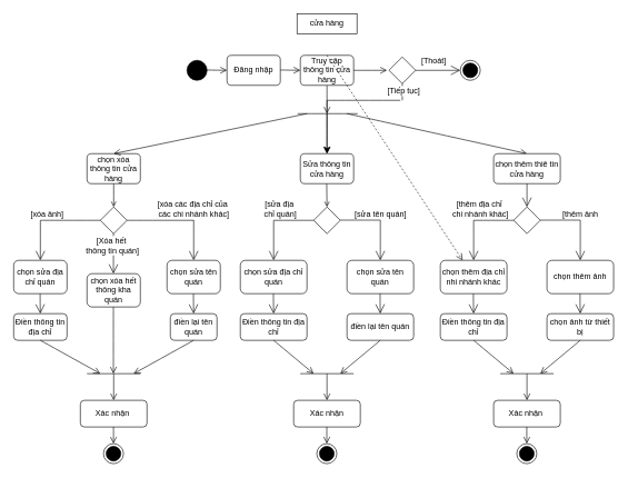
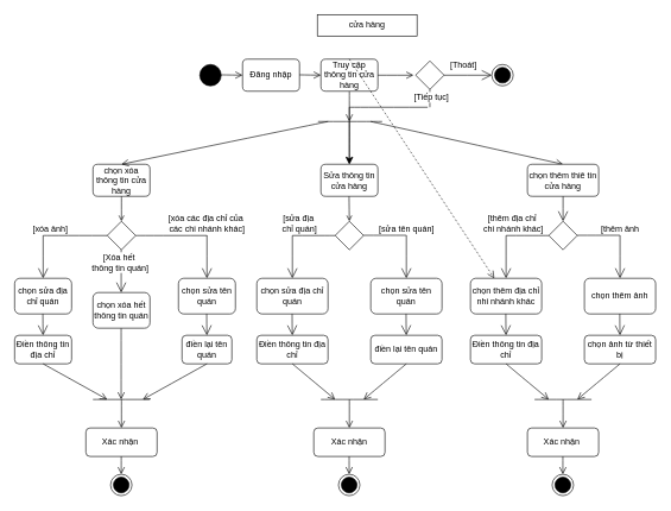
  <mxCell id="0" />
  <mxCell id="1" parent="0" />
  <mxCell id="2" value="" style="ellipse;fillColor=strokeColor;html=1;" vertex="1" parent="1"><mxGeometry x="280" y="90" width="30" height="30" as="geometry" /></mxCell>
  <mxCell id="3" value="Đăng nhập" style="rounded=1;whiteSpace=wrap;html=1;" vertex="1" parent="1"><mxGeometry x="340" y="82.5" width="80" height="45" as="geometry" /></mxCell>
  <mxCell id="4" value="" style="endArrow=open;startArrow=none;endFill=0;startFill=0;endSize=8;html=1;verticalAlign=bottom;labelBackgroundColor=none;strokeWidth=1;rounded=0;fontSize=12;curved=1;entryX=0;entryY=0.5;entryDx=0;entryDy=0;" edge="1" parent="1" target="3"><mxGeometry width="160" relative="1" as="geometry"><mxPoint x="310" y="104.5" as="sourcePoint" /><mxPoint x="470" y="104.5" as="targetPoint" /></mxGeometry></mxCell>
  <mxCell id="5" value="" style="edgeStyle=none;curved=1;rounded=0;orthogonalLoop=1;jettySize=auto;html=1;fontSize=12;startSize=8;endSize=8;" edge="1" parent="1" source="6" target="12"><mxGeometry relative="1" as="geometry" /></mxCell>
  <mxCell id="6" value="Truy cập thông tin cửa hàng" style="rounded=1;whiteSpace=wrap;html=1;" vertex="1" parent="1"><mxGeometry x="450" y="82.5" width="80" height="45" as="geometry" /></mxCell>
  <mxCell id="7" value="" style="endArrow=open;startArrow=none;endFill=0;startFill=0;endSize=8;html=1;verticalAlign=bottom;labelBackgroundColor=none;strokeWidth=1;rounded=0;fontSize=12;curved=1;entryX=0;entryY=0.5;entryDx=0;entryDy=0;" edge="1" parent="1"><mxGeometry width="160" relative="1" as="geometry"><mxPoint x="420" y="104.5" as="sourcePoint" /><mxPoint x="450" y="105" as="targetPoint" /></mxGeometry></mxCell>
  <mxCell id="8" value="" style="endArrow=open;startArrow=none;endFill=0;startFill=0;endSize=8;html=1;verticalAlign=bottom;labelBackgroundColor=none;strokeWidth=1;rounded=0;fontSize=12;curved=1;" edge="1" parent="1"><mxGeometry width="160" relative="1" as="geometry"><mxPoint x="490" y="150" as="sourcePoint" /><mxPoint x="490" y="170" as="targetPoint" /></mxGeometry></mxCell>
  <mxCell id="9" value="" style="endArrow=none;html=1;rounded=0;fontSize=12;startSize=8;endSize=8;curved=1;" edge="1" parent="1"><mxGeometry width="50" height="50" relative="1" as="geometry"><mxPoint x="536" y="170" as="sourcePoint" /><mxPoint x="446" y="170" as="targetPoint" /></mxGeometry></mxCell>
  <mxCell id="10" value="" style="endArrow=open;startArrow=none;endFill=0;startFill=0;endSize=8;html=1;verticalAlign=bottom;labelBackgroundColor=none;strokeWidth=1;rounded=0;fontSize=12;curved=1;entryX=0.5;entryY=0;entryDx=0;entryDy=0;" edge="1" parent="1" target="11"><mxGeometry width="160" relative="1" as="geometry"><mxPoint x="520" y="170" as="sourcePoint" /><mxPoint x="570" y="230" as="targetPoint" /></mxGeometry></mxCell>
  <mxCell id="11" value="chọn thêm thiê tin cửa hàng" style="rounded=1;whiteSpace=wrap;html=1;" vertex="1" parent="1"><mxGeometry x="740" y="230" width="100" height="45" as="geometry" /></mxCell>
  <mxCell id="12" value="Sửa thông tin cửa hàng" style="rounded=1;whiteSpace=wrap;html=1;" vertex="1" parent="1"><mxGeometry x="450" y="230" width="80" height="45" as="geometry" /></mxCell>
  <mxCell id="13" value="" style="endArrow=open;startArrow=none;endFill=0;startFill=0;endSize=8;html=1;verticalAlign=bottom;labelBackgroundColor=none;strokeWidth=1;rounded=0;fontSize=12;curved=1;entryX=0.5;entryY=0;entryDx=0;entryDy=0;" edge="1" parent="1" target="12"><mxGeometry width="160" relative="1" as="geometry"><mxPoint x="490" y="170" as="sourcePoint" /><mxPoint x="640" y="105.63" as="targetPoint" /></mxGeometry></mxCell>
  <mxCell id="14" value="chọn xóa thông tin cửa hàng" style="rounded=1;whiteSpace=wrap;html=1;" vertex="1" parent="1"><mxGeometry x="130" y="230" width="80" height="45" as="geometry" /></mxCell>
  <mxCell id="15" value="" style="endArrow=open;startArrow=none;endFill=0;startFill=0;endSize=8;html=1;verticalAlign=bottom;labelBackgroundColor=none;strokeWidth=1;rounded=0;fontSize=12;curved=1;entryX=0.5;entryY=0;entryDx=0;entryDy=0;" edge="1" parent="1" target="14"><mxGeometry width="160" relative="1" as="geometry"><mxPoint x="460" y="170" as="sourcePoint" /><mxPoint x="650" y="115.63" as="targetPoint" /></mxGeometry></mxCell>
  <mxCell id="16" value="" style="endArrow=open;html=1;rounded=0;align=center;verticalAlign=top;endFill=0;labelBackgroundColor=none;endSize=6;fontSize=12;curved=1;exitX=0.5;exitY=1;exitDx=0;exitDy=0;" edge="1" parent="1" source="14"><mxGeometry relative="1" as="geometry"><mxPoint x="170" y="310" as="targetPoint" /></mxGeometry></mxCell>
  <mxCell id="17" value="" style="endArrow=open;html=1;rounded=0;align=center;verticalAlign=top;endFill=0;labelBackgroundColor=none;endSize=6;fontSize=12;curved=1;exitX=0.5;exitY=1;exitDx=0;exitDy=0;" edge="1" parent="1"><mxGeometry relative="1" as="geometry"><mxPoint x="490" y="310" as="targetPoint" /><mxPoint x="489.55" y="275" as="sourcePoint" /></mxGeometry></mxCell>
  <mxCell id="18" value="" style="endArrow=open;startArrow=none;endFill=0;startFill=0;endSize=8;html=1;verticalAlign=bottom;labelBackgroundColor=none;strokeWidth=1;rounded=0;fontSize=12;curved=1;exitX=1;exitY=0.5;exitDx=0;exitDy=0;" edge="1" parent="1" source="6"><mxGeometry width="160" relative="1" as="geometry"><mxPoint x="580" y="110" as="sourcePoint" /><mxPoint x="580" y="105" as="targetPoint" /></mxGeometry></mxCell>
  <mxCell id="19" value="" style="shape=rhombus;html=1;verticalLabelPosition=bottom;verticalAlignment=top;" vertex="1" parent="1"><mxGeometry x="583" y="85" width="40" height="40" as="geometry" /></mxCell>
  <mxCell id="20" value="[Thoát]" style="edgeStyle=elbowEdgeStyle;html=1;elbow=vertical;verticalAlign=bottom;endArrow=open;rounded=0;labelBackgroundColor=none;endSize=12;fontSize=12;curved=1;exitX=1;exitY=0.5;exitDx=0;exitDy=0;" edge="1" parent="1" source="19"><mxGeometry x="-0.193" y="5" relative="1" as="geometry"><mxPoint x="690" y="105" as="targetPoint" /><mxPoint as="offset" /></mxGeometry></mxCell>
  <mxCell id="21" value="" style="ellipse;html=1;shape=endState;fillColor=strokeColor;" vertex="1" parent="1"><mxGeometry x="690" y="90" width="30" height="30" as="geometry" /></mxCell>
  <mxCell id="22" value="" style="endArrow=none;html=1;rounded=0;fontSize=12;startSize=8;endSize=8;curved=1;" edge="1" parent="1"><mxGeometry width="50" height="50" relative="1" as="geometry"><mxPoint x="490" y="150" as="sourcePoint" /><mxPoint x="600" y="150" as="targetPoint" /></mxGeometry></mxCell>
  <mxCell id="23" value="" style="endArrow=none;html=1;rounded=0;fontSize=12;startSize=8;endSize=8;curved=1;exitX=0.5;exitY=1;exitDx=0;exitDy=0;" edge="1" parent="1" source="19"><mxGeometry width="50" height="50" relative="1" as="geometry"><mxPoint x="500" y="160" as="sourcePoint" /><mxPoint x="603" y="150" as="targetPoint" /></mxGeometry></mxCell>
  <mxCell id="24" value="[Tiếp tục]" style="edgeLabel;html=1;align=center;verticalAlign=middle;resizable=0;points=[];fontSize=12;" connectable="0" vertex="1" parent="23"><mxGeometry x="-0.18" y="1" relative="1" as="geometry"><mxPoint as="offset" /></mxGeometry></mxCell>
  <mxCell id="25" value="" style="shape=rhombus;html=1;verticalLabelPosition=bottom;verticalAlignment=top;" vertex="1" parent="1"><mxGeometry x="770" y="310" width="40" height="40" as="geometry" /></mxCell>
  <mxCell id="26" value="" style="edgeStyle=elbowEdgeStyle;html=1;elbow=horizontal;align=right;verticalAlign=bottom;endArrow=none;rounded=0;labelBackgroundColor=none;startArrow=open;startSize=12;fontSize=12;curved=1;" edge="1" parent="1" source="25"><mxGeometry relative="1" as="geometry"><mxPoint x="790" y="275" as="targetPoint" /></mxGeometry></mxCell>
  <mxCell id="27" value="[thêm ảnh" style="edgeStyle=elbowEdgeStyle;html=1;elbow=vertical;verticalAlign=bottom;endArrow=open;rounded=0;labelBackgroundColor=none;endSize=12;fontSize=12;curved=1;" edge="1" parent="1"><mxGeometry x="-0.99" relative="1" as="geometry"><mxPoint x="870" y="390" as="targetPoint" /><mxPoint x="870" y="329.7" as="sourcePoint" /><mxPoint as="offset" /></mxGeometry></mxCell>
  <mxCell id="28" value="[thêm địa chỉ&amp;nbsp;&lt;div&gt;chi nhánh khác]&lt;/div&gt;" style="edgeStyle=elbowEdgeStyle;html=1;elbow=vertical;verticalAlign=bottom;endArrow=open;rounded=0;labelBackgroundColor=none;endSize=12;fontSize=12;curved=1;entryX=0.5;entryY=0;entryDx=0;entryDy=0;" edge="1" parent="1" target="30"><mxGeometry x="-1" y="10" relative="1" as="geometry"><mxPoint x="690" y="335" as="targetPoint" /><mxPoint x="710" y="330" as="sourcePoint" /><Array as="points" /><mxPoint as="offset" /></mxGeometry></mxCell>
  <mxCell id="29" value="" style="endArrow=none;html=1;rounded=0;fontSize=12;startSize=8;endSize=8;curved=1;exitX=0;exitY=0.5;exitDx=0;exitDy=0;" edge="1" parent="1" source="25"><mxGeometry width="50" height="50" relative="1" as="geometry"><mxPoint x="830" y="340" as="sourcePoint" /><mxPoint x="710" y="330" as="targetPoint" /><Array as="points"><mxPoint x="710" y="330" /></Array></mxGeometry></mxCell>
  <mxCell id="30" value="chọn thêm địa chỉ nhi nhánh khác" style="rounded=1;whiteSpace=wrap;html=1;" vertex="1" parent="1"><mxGeometry x="660" y="390" width="100" height="50" as="geometry" /></mxCell>
  <mxCell id="31" value="" style="endArrow=none;html=1;rounded=0;fontSize=12;startSize=8;endSize=8;curved=1;exitX=0;exitY=0.5;exitDx=0;exitDy=0;" edge="1" parent="1"><mxGeometry width="50" height="50" relative="1" as="geometry"><mxPoint x="870" y="329.7" as="sourcePoint" /><mxPoint x="810" y="329.7" as="targetPoint" /><Array as="points"><mxPoint x="810" y="329.7" /></Array></mxGeometry></mxCell>
  <mxCell id="32" value="chọn thêm ảnh" style="rounded=1;whiteSpace=wrap;html=1;" vertex="1" parent="1"><mxGeometry x="820" y="390" width="100" height="50" as="geometry" /></mxCell>
  <mxCell id="33" value="Điền thông tin địa chỉ" style="rounded=1;whiteSpace=wrap;html=1;" vertex="1" parent="1"><mxGeometry x="660" y="470" width="100" height="40" as="geometry" /></mxCell>
  <mxCell id="34" value="" style="edgeStyle=elbowEdgeStyle;html=1;elbow=vertical;verticalAlign=bottom;endArrow=open;rounded=0;labelBackgroundColor=none;endSize=12;fontSize=12;curved=1;" edge="1" parent="1"><mxGeometry x="-1" y="10" relative="1" as="geometry"><mxPoint x="710" y="470" as="targetPoint" /><mxPoint x="709.64" y="440" as="sourcePoint" /><Array as="points" /><mxPoint as="offset" /></mxGeometry></mxCell>
  <mxCell id="35" value="" style="edgeStyle=elbowEdgeStyle;html=1;elbow=vertical;verticalAlign=bottom;endArrow=open;rounded=0;labelBackgroundColor=none;endSize=12;fontSize=12;curved=1;" edge="1" parent="1"><mxGeometry x="-1" y="10" relative="1" as="geometry"><mxPoint x="870" y="470" as="targetPoint" /><mxPoint x="869.64" y="440" as="sourcePoint" /><Array as="points" /><mxPoint as="offset" /></mxGeometry></mxCell>
  <mxCell id="36" value="chọn ảnh từ thiết bị" style="rounded=1;whiteSpace=wrap;html=1;" vertex="1" parent="1"><mxGeometry x="820" y="470" width="100" height="40" as="geometry" /></mxCell>
  <mxCell id="37" value="" style="endArrow=none;html=1;rounded=0;fontSize=12;startSize=8;endSize=8;curved=1;" edge="1" parent="1"><mxGeometry width="50" height="50" relative="1" as="geometry"><mxPoint x="750" y="560" as="sourcePoint" /><mxPoint x="830" y="560" as="targetPoint" /></mxGeometry></mxCell>
  <mxCell id="38" value="" style="endArrow=open;startArrow=none;endFill=0;startFill=0;endSize=8;html=1;verticalAlign=bottom;labelBackgroundColor=none;strokeWidth=1;rounded=0;fontSize=12;curved=1;exitX=0.5;exitY=1;exitDx=0;exitDy=0;" edge="1" parent="1" source="36"><mxGeometry width="160" relative="1" as="geometry"><mxPoint x="810" y="500" as="sourcePoint" /><mxPoint x="810" y="560" as="targetPoint" /></mxGeometry></mxCell>
  <mxCell id="39" value="" style="endArrow=open;startArrow=none;endFill=0;startFill=0;endSize=8;html=1;verticalAlign=bottom;labelBackgroundColor=none;strokeWidth=1;rounded=0;fontSize=12;curved=1;exitX=0.5;exitY=1;exitDx=0;exitDy=0;" edge="1" parent="1" source="33"><mxGeometry width="160" relative="1" as="geometry"><mxPoint x="880" y="520" as="sourcePoint" /><mxPoint x="770" y="560" as="targetPoint" /></mxGeometry></mxCell>
  <mxCell id="40" value="" style="endArrow=open;startArrow=none;endFill=0;startFill=0;endSize=8;html=1;verticalAlign=bottom;labelBackgroundColor=none;strokeWidth=1;rounded=0;fontSize=12;curved=1;" edge="1" parent="1"><mxGeometry width="160" relative="1" as="geometry"><mxPoint x="790" y="560" as="sourcePoint" /><mxPoint x="790" y="600" as="targetPoint" /></mxGeometry></mxCell>
  <mxCell id="41" value="Xác nhận&amp;nbsp;" style="rounded=1;whiteSpace=wrap;html=1;" vertex="1" parent="1"><mxGeometry x="740" y="600" width="100" height="40" as="geometry" /></mxCell>
  <mxCell id="42" value="" style="endArrow=open;startArrow=none;endFill=0;startFill=0;endSize=8;html=1;verticalAlign=bottom;labelBackgroundColor=none;strokeWidth=1;rounded=0;fontSize=12;curved=1;" edge="1" parent="1" target="43"><mxGeometry width="160" relative="1" as="geometry"><mxPoint x="789.72" y="640" as="sourcePoint" /><mxPoint x="789.72" y="680" as="targetPoint" /></mxGeometry></mxCell>
  <mxCell id="43" value="" style="ellipse;html=1;shape=endState;fillColor=strokeColor;" vertex="1" parent="1"><mxGeometry x="774.72" y="665" width="30" height="30" as="geometry" /></mxCell>
  <mxCell id="44" value="" style="shape=rhombus;html=1;verticalLabelPosition=bottom;verticalAlignment=top;" vertex="1" parent="1"><mxGeometry x="470" y="310" width="40" height="40" as="geometry" /></mxCell>
  <mxCell id="45" value="[sửa tên quán]" style="edgeStyle=elbowEdgeStyle;html=1;elbow=vertical;verticalAlign=bottom;endArrow=open;rounded=0;labelBackgroundColor=none;endSize=12;fontSize=12;curved=1;" edge="1" parent="1"><mxGeometry x="-0.99" relative="1" as="geometry"><mxPoint x="570" y="390" as="targetPoint" /><mxPoint x="570" y="329.7" as="sourcePoint" /><mxPoint as="offset" /></mxGeometry></mxCell>
  <mxCell id="46" value="[sửa địa&amp;nbsp;&lt;div&gt;chỉ quán]&lt;/div&gt;" style="edgeStyle=elbowEdgeStyle;html=1;elbow=vertical;verticalAlign=bottom;endArrow=open;rounded=0;labelBackgroundColor=none;endSize=12;fontSize=12;curved=1;entryX=0.5;entryY=0;entryDx=0;entryDy=0;" edge="1" parent="1" target="48"><mxGeometry x="-1" y="10" relative="1" as="geometry"><mxPoint x="390" y="335" as="targetPoint" /><mxPoint x="410" y="330" as="sourcePoint" /><Array as="points" /><mxPoint as="offset" /></mxGeometry></mxCell>
  <mxCell id="47" value="" style="endArrow=none;html=1;rounded=0;fontSize=12;startSize=8;endSize=8;curved=1;exitX=0;exitY=0.5;exitDx=0;exitDy=0;" edge="1" parent="1" source="44"><mxGeometry width="50" height="50" relative="1" as="geometry"><mxPoint x="530" y="340" as="sourcePoint" /><mxPoint x="410" y="330" as="targetPoint" /><Array as="points"><mxPoint x="410" y="330" /></Array></mxGeometry></mxCell>
  <mxCell id="48" value="chọn sửa địa chỉ quán" style="rounded=1;whiteSpace=wrap;html=1;" vertex="1" parent="1"><mxGeometry x="360" y="390" width="100" height="50" as="geometry" /></mxCell>
  <mxCell id="49" value="" style="endArrow=none;html=1;rounded=0;fontSize=12;startSize=8;endSize=8;curved=1;exitX=0;exitY=0.5;exitDx=0;exitDy=0;" edge="1" parent="1"><mxGeometry width="50" height="50" relative="1" as="geometry"><mxPoint x="570" y="329.7" as="sourcePoint" /><mxPoint x="510" y="329.7" as="targetPoint" /><Array as="points"><mxPoint x="510" y="329.7" /></Array></mxGeometry></mxCell>
  <mxCell id="50" value="chọn sửa tên quán" style="rounded=1;whiteSpace=wrap;html=1;" vertex="1" parent="1"><mxGeometry x="520" y="390" width="100" height="50" as="geometry" /></mxCell>
  <mxCell id="51" value="Điền thông tin địa chỉ" style="rounded=1;whiteSpace=wrap;html=1;" vertex="1" parent="1"><mxGeometry x="360" y="470" width="100" height="40" as="geometry" /></mxCell>
  <mxCell id="52" value="" style="edgeStyle=elbowEdgeStyle;html=1;elbow=vertical;verticalAlign=bottom;endArrow=open;rounded=0;labelBackgroundColor=none;endSize=12;fontSize=12;curved=1;" edge="1" parent="1"><mxGeometry x="-1" y="10" relative="1" as="geometry"><mxPoint x="410" y="470" as="targetPoint" /><mxPoint x="409.64" y="440" as="sourcePoint" /><Array as="points" /><mxPoint as="offset" /></mxGeometry></mxCell>
  <mxCell id="53" value="" style="edgeStyle=elbowEdgeStyle;html=1;elbow=vertical;verticalAlign=bottom;endArrow=open;rounded=0;labelBackgroundColor=none;endSize=12;fontSize=12;curved=1;" edge="1" parent="1"><mxGeometry x="-1" y="10" relative="1" as="geometry"><mxPoint x="570" y="470" as="targetPoint" /><mxPoint x="569.64" y="440" as="sourcePoint" /><Array as="points" /><mxPoint as="offset" /></mxGeometry></mxCell>
  <mxCell id="54" value="điền lại tên quán" style="rounded=1;whiteSpace=wrap;html=1;" vertex="1" parent="1"><mxGeometry x="520" y="470" width="100" height="40" as="geometry" /></mxCell>
  <mxCell id="55" value="" style="endArrow=none;html=1;rounded=0;fontSize=12;startSize=8;endSize=8;curved=1;" edge="1" parent="1"><mxGeometry width="50" height="50" relative="1" as="geometry"><mxPoint x="450" y="560" as="sourcePoint" /><mxPoint x="530" y="560" as="targetPoint" /></mxGeometry></mxCell>
  <mxCell id="56" value="" style="endArrow=open;startArrow=none;endFill=0;startFill=0;endSize=8;html=1;verticalAlign=bottom;labelBackgroundColor=none;strokeWidth=1;rounded=0;fontSize=12;curved=1;exitX=0.5;exitY=1;exitDx=0;exitDy=0;" edge="1" parent="1" source="54"><mxGeometry width="160" relative="1" as="geometry"><mxPoint x="510" y="500" as="sourcePoint" /><mxPoint x="510" y="560" as="targetPoint" /></mxGeometry></mxCell>
  <mxCell id="57" value="" style="endArrow=open;startArrow=none;endFill=0;startFill=0;endSize=8;html=1;verticalAlign=bottom;labelBackgroundColor=none;strokeWidth=1;rounded=0;fontSize=12;curved=1;exitX=0.5;exitY=1;exitDx=0;exitDy=0;" edge="1" parent="1" source="51"><mxGeometry width="160" relative="1" as="geometry"><mxPoint x="580" y="520" as="sourcePoint" /><mxPoint x="470" y="560" as="targetPoint" /></mxGeometry></mxCell>
  <mxCell id="58" value="" style="endArrow=open;startArrow=none;endFill=0;startFill=0;endSize=8;html=1;verticalAlign=bottom;labelBackgroundColor=none;strokeWidth=1;rounded=0;fontSize=12;curved=1;" edge="1" parent="1"><mxGeometry width="160" relative="1" as="geometry"><mxPoint x="490" y="560" as="sourcePoint" /><mxPoint x="490" y="600" as="targetPoint" /></mxGeometry></mxCell>
  <mxCell id="59" value="Xác nhận" style="rounded=1;whiteSpace=wrap;html=1;" vertex="1" parent="1"><mxGeometry x="440" y="600" width="100" height="40" as="geometry" /></mxCell>
  <mxCell id="60" value="" style="endArrow=open;startArrow=none;endFill=0;startFill=0;endSize=8;html=1;verticalAlign=bottom;labelBackgroundColor=none;strokeWidth=1;rounded=0;fontSize=12;curved=1;" edge="1" parent="1" target="61"><mxGeometry width="160" relative="1" as="geometry"><mxPoint x="489.72" y="640" as="sourcePoint" /><mxPoint x="489.72" y="680" as="targetPoint" /></mxGeometry></mxCell>
  <mxCell id="61" value="" style="ellipse;html=1;shape=endState;fillColor=strokeColor;" vertex="1" parent="1"><mxGeometry x="474.72" y="665" width="30" height="30" as="geometry" /></mxCell>
  <mxCell id="62" value="" style="shape=rhombus;html=1;verticalLabelPosition=bottom;verticalAlignment=top;" vertex="1" parent="1"><mxGeometry x="150" y="310" width="40" height="40" as="geometry" /></mxCell>
  <mxCell id="63" value="[xóa các địa chỉ của&amp;nbsp;&lt;div&gt;các chi nhánh khác]&lt;/div&gt;" style="edgeStyle=elbowEdgeStyle;html=1;elbow=vertical;verticalAlign=bottom;endArrow=open;rounded=0;labelBackgroundColor=none;endSize=12;fontSize=12;curved=1;" edge="1" parent="1"><mxGeometry x="-0.99" relative="1" as="geometry"><mxPoint x="290" y="390" as="targetPoint" /><mxPoint x="290" y="329.7" as="sourcePoint" /><mxPoint as="offset" /></mxGeometry></mxCell>
  <mxCell id="64" value="[xóa ảnh]" style="edgeStyle=elbowEdgeStyle;html=1;elbow=vertical;verticalAlign=bottom;endArrow=open;rounded=0;labelBackgroundColor=none;endSize=12;fontSize=12;curved=1;entryX=0.5;entryY=0;entryDx=0;entryDy=0;" edge="1" parent="1" target="65"><mxGeometry x="-1" y="10" relative="1" as="geometry"><mxPoint x="110" y="335" as="targetPoint" /><mxPoint x="60" y="330" as="sourcePoint" /><Array as="points" /><mxPoint as="offset" /></mxGeometry></mxCell>
  <mxCell id="65" value="chọn sửa địa chỉ quán" style="rounded=1;whiteSpace=wrap;html=1;" vertex="1" parent="1"><mxGeometry x="20" y="390" width="80" height="50" as="geometry" /></mxCell>
  <mxCell id="66" value="chọn sửa tên quán" style="rounded=1;whiteSpace=wrap;html=1;" vertex="1" parent="1"><mxGeometry x="250" y="390" width="80" height="50" as="geometry" /></mxCell>
  <mxCell id="67" value="Điền thông tin địa chỉ" style="rounded=1;whiteSpace=wrap;html=1;" vertex="1" parent="1"><mxGeometry x="20" y="470" width="80" height="40" as="geometry" /></mxCell>
  <mxCell id="68" value="" style="edgeStyle=elbowEdgeStyle;html=1;elbow=vertical;verticalAlign=bottom;endArrow=open;rounded=0;labelBackgroundColor=none;endSize=12;fontSize=12;curved=1;" edge="1" parent="1"><mxGeometry x="-1" y="10" relative="1" as="geometry"><mxPoint x="60" y="470" as="targetPoint" /><mxPoint x="59.64" y="440" as="sourcePoint" /><Array as="points" /><mxPoint as="offset" /></mxGeometry></mxCell>
  <mxCell id="69" value="" style="edgeStyle=elbowEdgeStyle;html=1;elbow=vertical;verticalAlign=bottom;endArrow=open;rounded=0;labelBackgroundColor=none;endSize=12;fontSize=12;curved=1;" edge="1" parent="1"><mxGeometry x="-1" y="10" relative="1" as="geometry"><mxPoint x="290" y="470" as="targetPoint" /><mxPoint x="289.64" y="440" as="sourcePoint" /><Array as="points" /><mxPoint as="offset" /></mxGeometry></mxCell>
  <mxCell id="70" value="điền lại tên quán" style="rounded=1;whiteSpace=wrap;html=1;" vertex="1" parent="1"><mxGeometry x="255" y="470" width="70" height="40" as="geometry" /></mxCell>
  <mxCell id="71" value="" style="endArrow=none;html=1;rounded=0;fontSize=12;startSize=8;endSize=8;curved=1;" edge="1" parent="1"><mxGeometry width="50" height="50" relative="1" as="geometry"><mxPoint x="130" y="560" as="sourcePoint" /><mxPoint y="560" as="targetPoint" x="210" /></mxGeometry></mxCell>
  <mxCell id="72" value="" style="endArrow=open;startArrow=none;endFill=0;startFill=0;endSize=8;html=1;verticalAlign=bottom;labelBackgroundColor=none;strokeWidth=1;rounded=0;fontSize=12;curved=1;exitX=0.5;exitY=1;exitDx=0;exitDy=0;" edge="1" parent="1" source="70"><mxGeometry width="160" relative="1" as="geometry"><mxPoint x="230" y="500" as="sourcePoint" /><mxPoint x="200" y="560" as="targetPoint" /></mxGeometry></mxCell>
  <mxCell id="73" value="" style="endArrow=open;startArrow=none;endFill=0;startFill=0;endSize=8;html=1;verticalAlign=bottom;labelBackgroundColor=none;strokeWidth=1;rounded=0;fontSize=12;curved=1;exitX=0.5;exitY=1;exitDx=0;exitDy=0;" edge="1" parent="1" source="67"><mxGeometry width="160" relative="1" as="geometry"><mxPoint x="300" y="520" as="sourcePoint" /><mxPoint x="150" y="560" as="targetPoint" /></mxGeometry></mxCell>
  <mxCell id="74" value="" style="endArrow=open;startArrow=none;endFill=0;startFill=0;endSize=8;html=1;verticalAlign=bottom;labelBackgroundColor=none;strokeWidth=1;rounded=0;fontSize=12;curved=1;" edge="1" parent="1"><mxGeometry width="160" relative="1" as="geometry"><mxPoint x="170" y="560" as="sourcePoint" /><mxPoint x="170" y="600" as="targetPoint" /></mxGeometry></mxCell>
  <mxCell id="75" value="Xác nhận&amp;nbsp;" style="rounded=1;whiteSpace=wrap;html=1;" vertex="1" parent="1"><mxGeometry x="120" y="600" width="100" height="40" as="geometry" /></mxCell>
  <mxCell id="76" value="" style="endArrow=open;startArrow=none;endFill=0;startFill=0;endSize=8;html=1;verticalAlign=bottom;labelBackgroundColor=none;strokeWidth=1;rounded=0;fontSize=12;curved=1;" edge="1" parent="1" target="77"><mxGeometry width="160" relative="1" as="geometry"><mxPoint x="169.72" y="640" as="sourcePoint" /><mxPoint x="169.72" y="680" as="targetPoint" /></mxGeometry></mxCell>
  <mxCell id="77" value="" style="ellipse;html=1;shape=endState;fillColor=strokeColor;" vertex="1" parent="1"><mxGeometry x="154.72" y="665" width="30" height="30" as="geometry" /></mxCell>
  <mxCell id="78" value="" style="endArrow=none;html=1;rounded=0;fontSize=12;startSize=8;endSize=8;curved=1;entryX=0;entryY=0.5;entryDx=0;entryDy=0;" edge="1" parent="1" target="62"><mxGeometry width="50" height="50" relative="1" as="geometry"><mxPoint x="60" y="330" as="sourcePoint" /><mxPoint x="130" y="380" as="targetPoint" /></mxGeometry></mxCell>
  <mxCell id="79" value="" style="endArrow=none;html=1;rounded=0;fontSize=12;startSize=8;endSize=8;curved=1;exitX=1;exitY=0.5;exitDx=0;exitDy=0;" edge="1" parent="1" source="62"><mxGeometry width="50" height="50" relative="1" as="geometry"><mxPoint x="200" y="360" as="sourcePoint" /><mxPoint x="290" y="330" as="targetPoint" /></mxGeometry></mxCell>
  <mxCell id="80" value="" style="edgeStyle=elbowEdgeStyle;html=1;elbow=vertical;verticalAlign=bottom;endArrow=open;rounded=0;labelBackgroundColor=none;endSize=12;fontSize=12;curved=1;entryX=0.5;entryY=0;entryDx=0;entryDy=0;" edge="1" parent="1"><mxGeometry x="-1" y="10" relative="1" as="geometry"><mxPoint x="169.64" y="410" as="targetPoint" /><mxPoint x="169.64" y="350" as="sourcePoint" /><Array as="points" /><mxPoint as="offset" /></mxGeometry></mxCell>
  <mxCell id="81" value="[Xóa hết&amp;nbsp;&lt;div&gt;thông tin quán]&lt;/div&gt;" style="edgeLabel;html=1;align=center;verticalAlign=middle;resizable=0;points=[];fontSize=12;" connectable="0" vertex="1" parent="80"><mxGeometry x="-0.433" y="-2" relative="1" as="geometry"><mxPoint as="offset" /></mxGeometry></mxCell>
  <mxCell id="82" value="" style="endArrow=open;startArrow=none;endFill=0;startFill=0;endSize=8;html=1;verticalAlign=bottom;labelBackgroundColor=none;strokeWidth=1;rounded=0;fontSize=12;curved=1;exitX=0.5;exitY=1;exitDx=0;exitDy=0;" edge="1" parent="1"><mxGeometry width="160" relative="1" as="geometry"><mxPoint x="169.58" y="450" as="sourcePoint" /><mxPoint x="169.58" y="560" as="targetPoint" /></mxGeometry></mxCell>
- <mxCell id="83" value="chọn xóa hết thông kha quán" style="rounded=1;whiteSpace=wrap;html=1;" vertex="1" parent="1"><mxGeometry x="130" y="410" width="80" height="50" as="geometry" /></mxCell>
- <mxCell id="84" value="cửa hàng" style="rounded=0;whiteSpace=wrap;html=1;" vertex="1" parent="1"><mxGeometry x="445" y="20" width="90" height="30" as="geometry" /></mxCell>
+ <mxCell id="83" value="chọn xóa hết thông tin quán" style="rounded=1;whiteSpace=wrap;html=1;" vertex="1" parent="1"><mxGeometry x="130" y="410" width="80" height="50" as="geometry" /></mxCell>
+ <mxCell id="84" value="cửa hàng" style="rounded=0;whiteSpace=wrap;html=1;" vertex="1" parent="1"><mxGeometry x="445" y="20" width="140" height="30" as="geometry" /></mxCell>
  <mxCell id="85" value="" style="html=1;verticalAlign=bottom;labelBackgroundColor=none;endArrow=open;endFill=0;dashed=1;rounded=0;fontSize=12;startSize=8;endSize=8;curved=1;exitX=0.5;exitY=0;exitDx=0;exitDy=0;" edge="1" parent="1" source="6" target="30"><mxGeometry width="160" relative="1" as="geometry"><mxPoint x="440" y="0" as="sourcePoint" /><mxPoint x="600" y="0" as="targetPoint" /></mxGeometry></mxCell>
